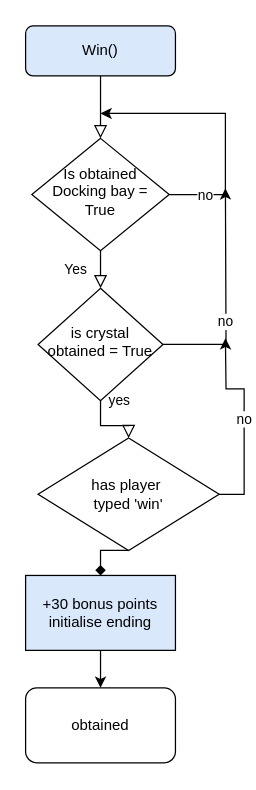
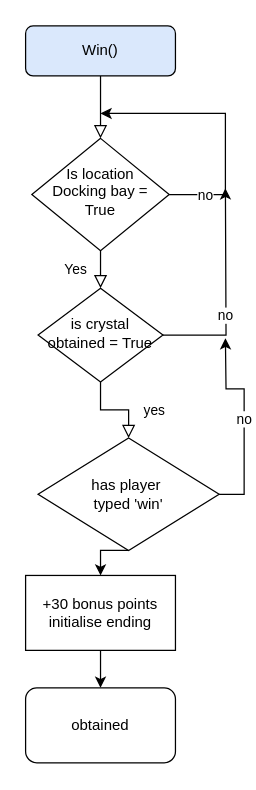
  <mxCell id="0" />
  <mxCell id="1" parent="0" />
  <mxCell id="2" value="" style="rounded=0;html=1;jettySize=auto;orthogonalLoop=1;fontSize=11;endArrow=block;endFill=0;endSize=8;strokeWidth=1;shadow=0;labelBackgroundColor=none;edgeStyle=orthogonalEdgeStyle;" parent="1" source="3" target="7" edge="1"><mxGeometry relative="1" as="geometry" /></mxCell>
  <mxCell id="3" value="Win()" style="rounded=1;whiteSpace=wrap;html=1;fontSize=12;glass=0;strokeWidth=1;shadow=0;fillColor=#dae8fc;" parent="1" vertex="1"><mxGeometry x="20" y="20" width="120" height="40" as="geometry" /></mxCell>
  <mxCell id="4" value="Yes" style="rounded=0;html=1;jettySize=auto;orthogonalLoop=1;fontSize=11;endArrow=block;endFill=0;endSize=8;strokeWidth=1;shadow=0;labelBackgroundColor=none;edgeStyle=orthogonalEdgeStyle;" parent="1" source="7" target="11" edge="1"><mxGeometry y="20" relative="1" as="geometry"><mxPoint as="offset" /></mxGeometry></mxCell>
  <mxCell id="5" style="edgeStyle=orthogonalEdgeStyle;rounded=0;orthogonalLoop=1;jettySize=auto;html=1;exitX=1;exitY=0.5;exitDx=0;exitDy=0;" edge="1" parent="1" source="7"><mxGeometry relative="1" as="geometry"><mxPoint x="80" y="90" as="targetPoint" /><Array as="points"><mxPoint x="180" y="155" /><mxPoint x="180" y="90" /></Array></mxGeometry></mxCell>
  <mxCell id="6" value="no" style="edgeLabel;html=1;align=center;verticalAlign=middle;resizable=0;points=[];" vertex="1" connectable="0" parent="5"><mxGeometry x="-0.733" relative="1" as="geometry"><mxPoint as="offset" /></mxGeometry></mxCell>
- <mxCell id="7" value="Is obtained Docking bay = True" style="rhombus;whiteSpace=wrap;html=1;shadow=0;fontFamily=Helvetica;fontSize=12;align=center;strokeWidth=1;spacing=6;spacingTop=-4;" parent="1" vertex="1"><mxGeometry x="25" y="110" width="110" height="90" as="geometry" /></mxCell>
+ <mxCell id="7" value="Is location Docking bay = True" style="rhombus;whiteSpace=wrap;html=1;shadow=0;fontFamily=Helvetica;fontSize=12;align=center;strokeWidth=1;spacing=6;spacingTop=-4;" parent="1" vertex="1"><mxGeometry x="25" y="110" width="110" height="90" as="geometry" /></mxCell>
  <mxCell id="8" value="yes" style="rounded=0;html=1;jettySize=auto;orthogonalLoop=1;fontSize=11;endArrow=block;endFill=0;endSize=8;strokeWidth=1;shadow=0;labelBackgroundColor=none;edgeStyle=orthogonalEdgeStyle;entryX=0.5;entryY=0;entryDx=0;entryDy=0;" parent="1" source="11" target="14" edge="1"><mxGeometry x="0.333" y="20" relative="1" as="geometry"><mxPoint as="offset" /><mxPoint x="80" y="380" as="targetPoint" /></mxGeometry></mxCell>
  <mxCell id="9" style="edgeStyle=orthogonalEdgeStyle;rounded=0;orthogonalLoop=1;jettySize=auto;html=1;exitX=1;exitY=0.5;exitDx=0;exitDy=0;" edge="1" parent="1" source="11"><mxGeometry relative="1" as="geometry"><mxPoint x="180" y="150" as="targetPoint" /></mxGeometry></mxCell>
  <mxCell id="10" value="no" style="edgeLabel;html=1;align=center;verticalAlign=middle;resizable=0;points=[];" vertex="1" connectable="0" parent="9"><mxGeometry x="-0.208" y="1" relative="1" as="geometry"><mxPoint as="offset" /></mxGeometry></mxCell>
- <mxCell id="11" value="is crystal obtained = True" style="rhombus;whiteSpace=wrap;html=1;shadow=0;fontFamily=Helvetica;fontSize=12;align=center;strokeWidth=1;spacing=6;spacingTop=-4;" parent="1" vertex="1"><mxGeometry x="30" y="230" width="100" height="90" as="geometry" /></mxCell>
+ <mxCell id="11" value="is crystal obtained = True" style="rhombus;whiteSpace=wrap;html=1;shadow=0;fontFamily=Helvetica;fontSize=12;align=center;strokeWidth=1;spacing=6;spacingTop=-4;" parent="1" vertex="1"><mxGeometry x="30" y="230" width="100" height="75" as="geometry" /></mxCell>
  <mxCell id="12" value="no" style="edgeStyle=orthogonalEdgeStyle;rounded=0;orthogonalLoop=1;jettySize=auto;html=1;exitX=1;exitY=0.5;exitDx=0;exitDy=0;" edge="1" parent="1" source="14"><mxGeometry relative="1" as="geometry"><mxPoint x="180" y="270" as="targetPoint" /></mxGeometry></mxCell>
- <mxCell id="13" style="edgeStyle=orthogonalEdgeStyle;rounded=0;orthogonalLoop=1;jettySize=auto;html=1;exitX=0.5;exitY=1;exitDx=0;exitDy=0;entryX=0.5;entryY=0;entryDx=0;entryDy=0;endArrow=diamond;" edge="1" parent="1" source="14" target="16"><mxGeometry relative="1" as="geometry" /></mxCell>
+ <mxCell id="13" style="edgeStyle=orthogonalEdgeStyle;rounded=0;orthogonalLoop=1;jettySize=auto;html=1;exitX=0.5;exitY=1;exitDx=0;exitDy=0;entryX=0.5;entryY=0;entryDx=0;entryDy=0;" edge="1" parent="1" source="14" target="16"><mxGeometry relative="1" as="geometry" /></mxCell>
  <mxCell id="14" value="has player&amp;nbsp;&lt;div&gt;typed 'win'&lt;/div&gt;" style="rhombus;whiteSpace=wrap;html=1;" vertex="1" parent="1"><mxGeometry x="30" y="350" width="145" height="90" as="geometry" /></mxCell>
  <mxCell id="15" style="edgeStyle=orthogonalEdgeStyle;rounded=0;orthogonalLoop=1;jettySize=auto;html=1;exitX=0.5;exitY=1;exitDx=0;exitDy=0;entryX=0.5;entryY=0;entryDx=0;entryDy=0;" edge="1" parent="1" source="16" target="17"><mxGeometry relative="1" as="geometry" /></mxCell>
- <mxCell id="16" value="+30 bonus points&lt;div&gt;initialise ending&lt;/div&gt;" style="rounded=0;whiteSpace=wrap;html=1;fillColor=#dae8fc;" vertex="1" parent="1"><mxGeometry x="20" y="460" width="120" height="60" as="geometry" /></mxCell>
+ <mxCell id="16" value="+30 bonus points&lt;div&gt;initialise ending&lt;/div&gt;" style="rounded=0;whiteSpace=wrap;html=1;" vertex="1" parent="1"><mxGeometry x="20" y="460" width="120" height="60" as="geometry" /></mxCell>
  <mxCell id="17" value="obtained" style="rounded=1;whiteSpace=wrap;html=1;" vertex="1" parent="1"><mxGeometry x="20" y="550" width="120" height="60" as="geometry" /></mxCell>
